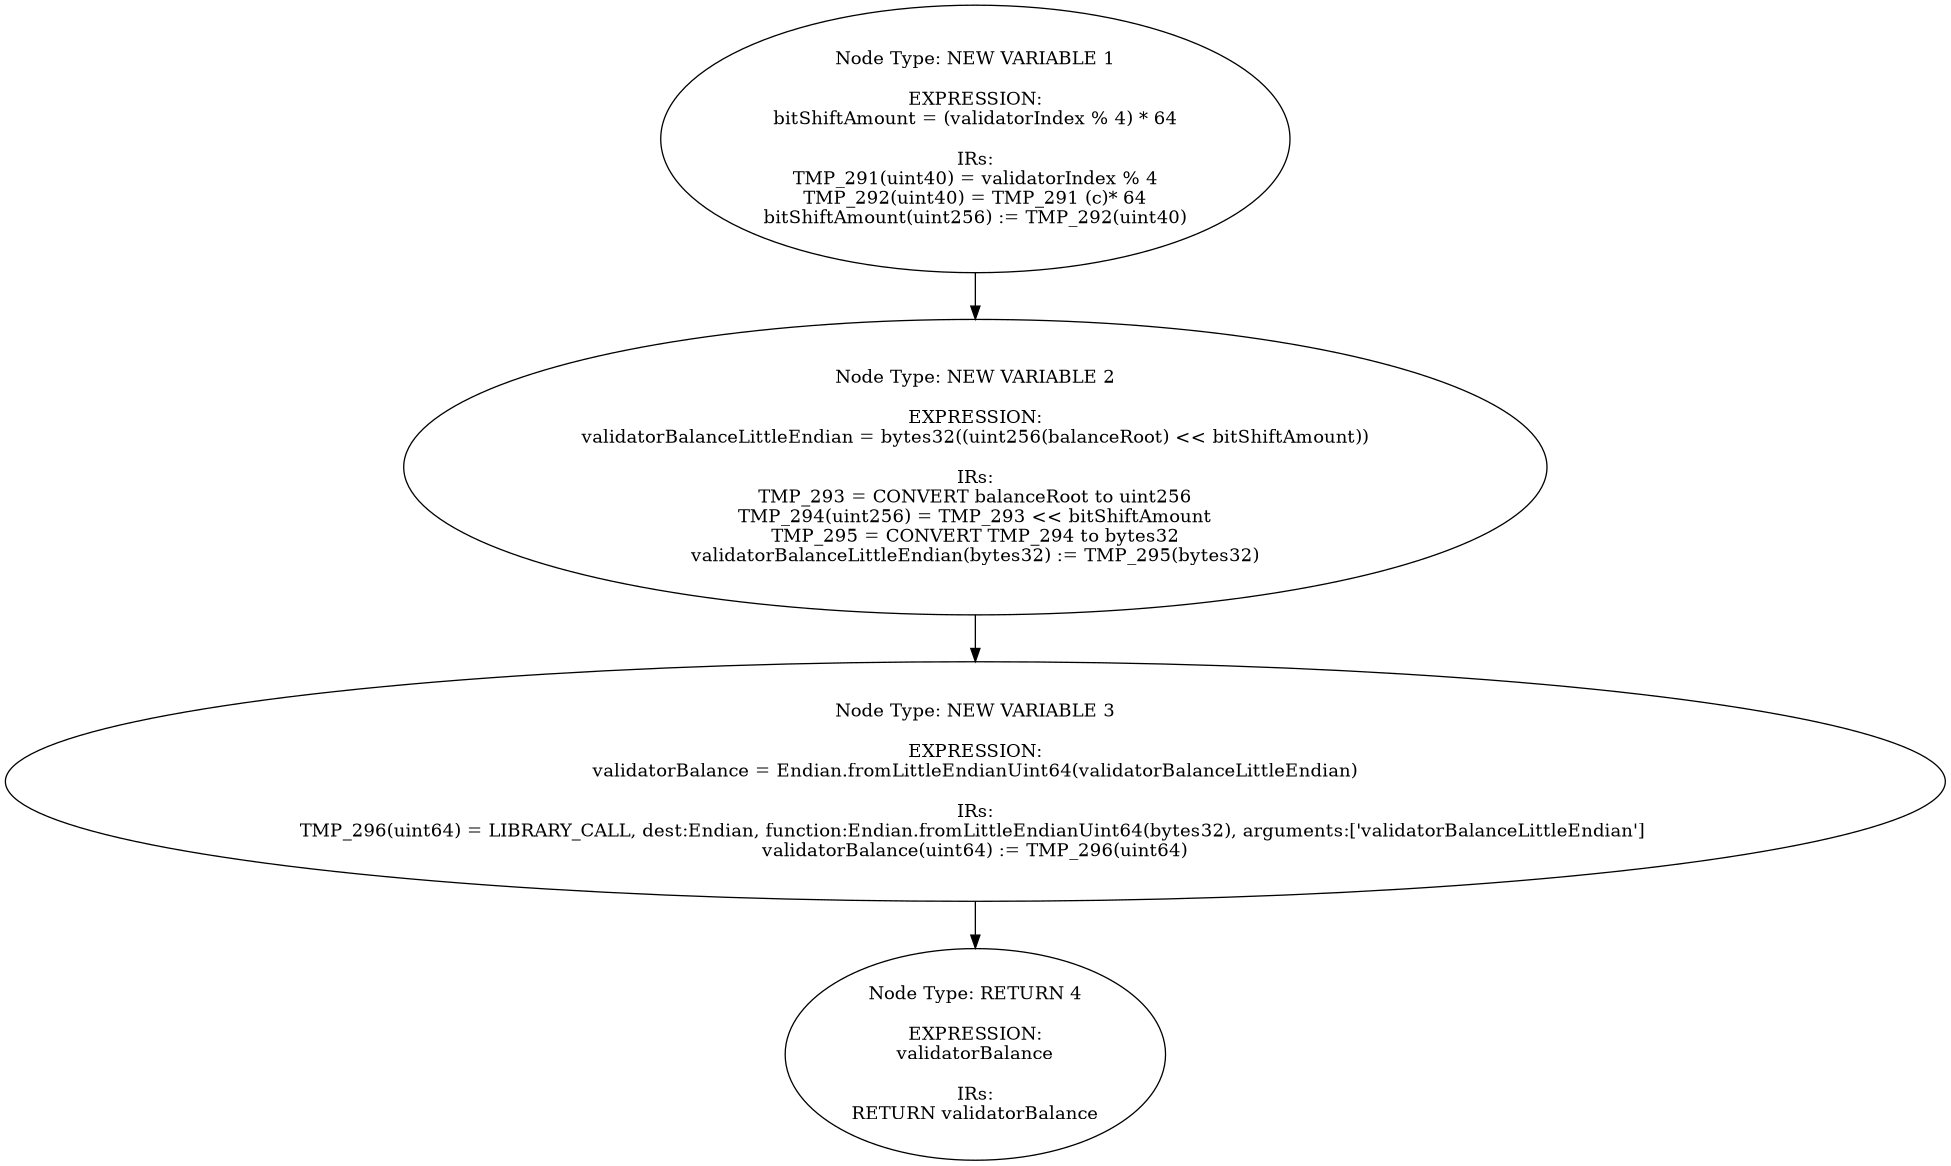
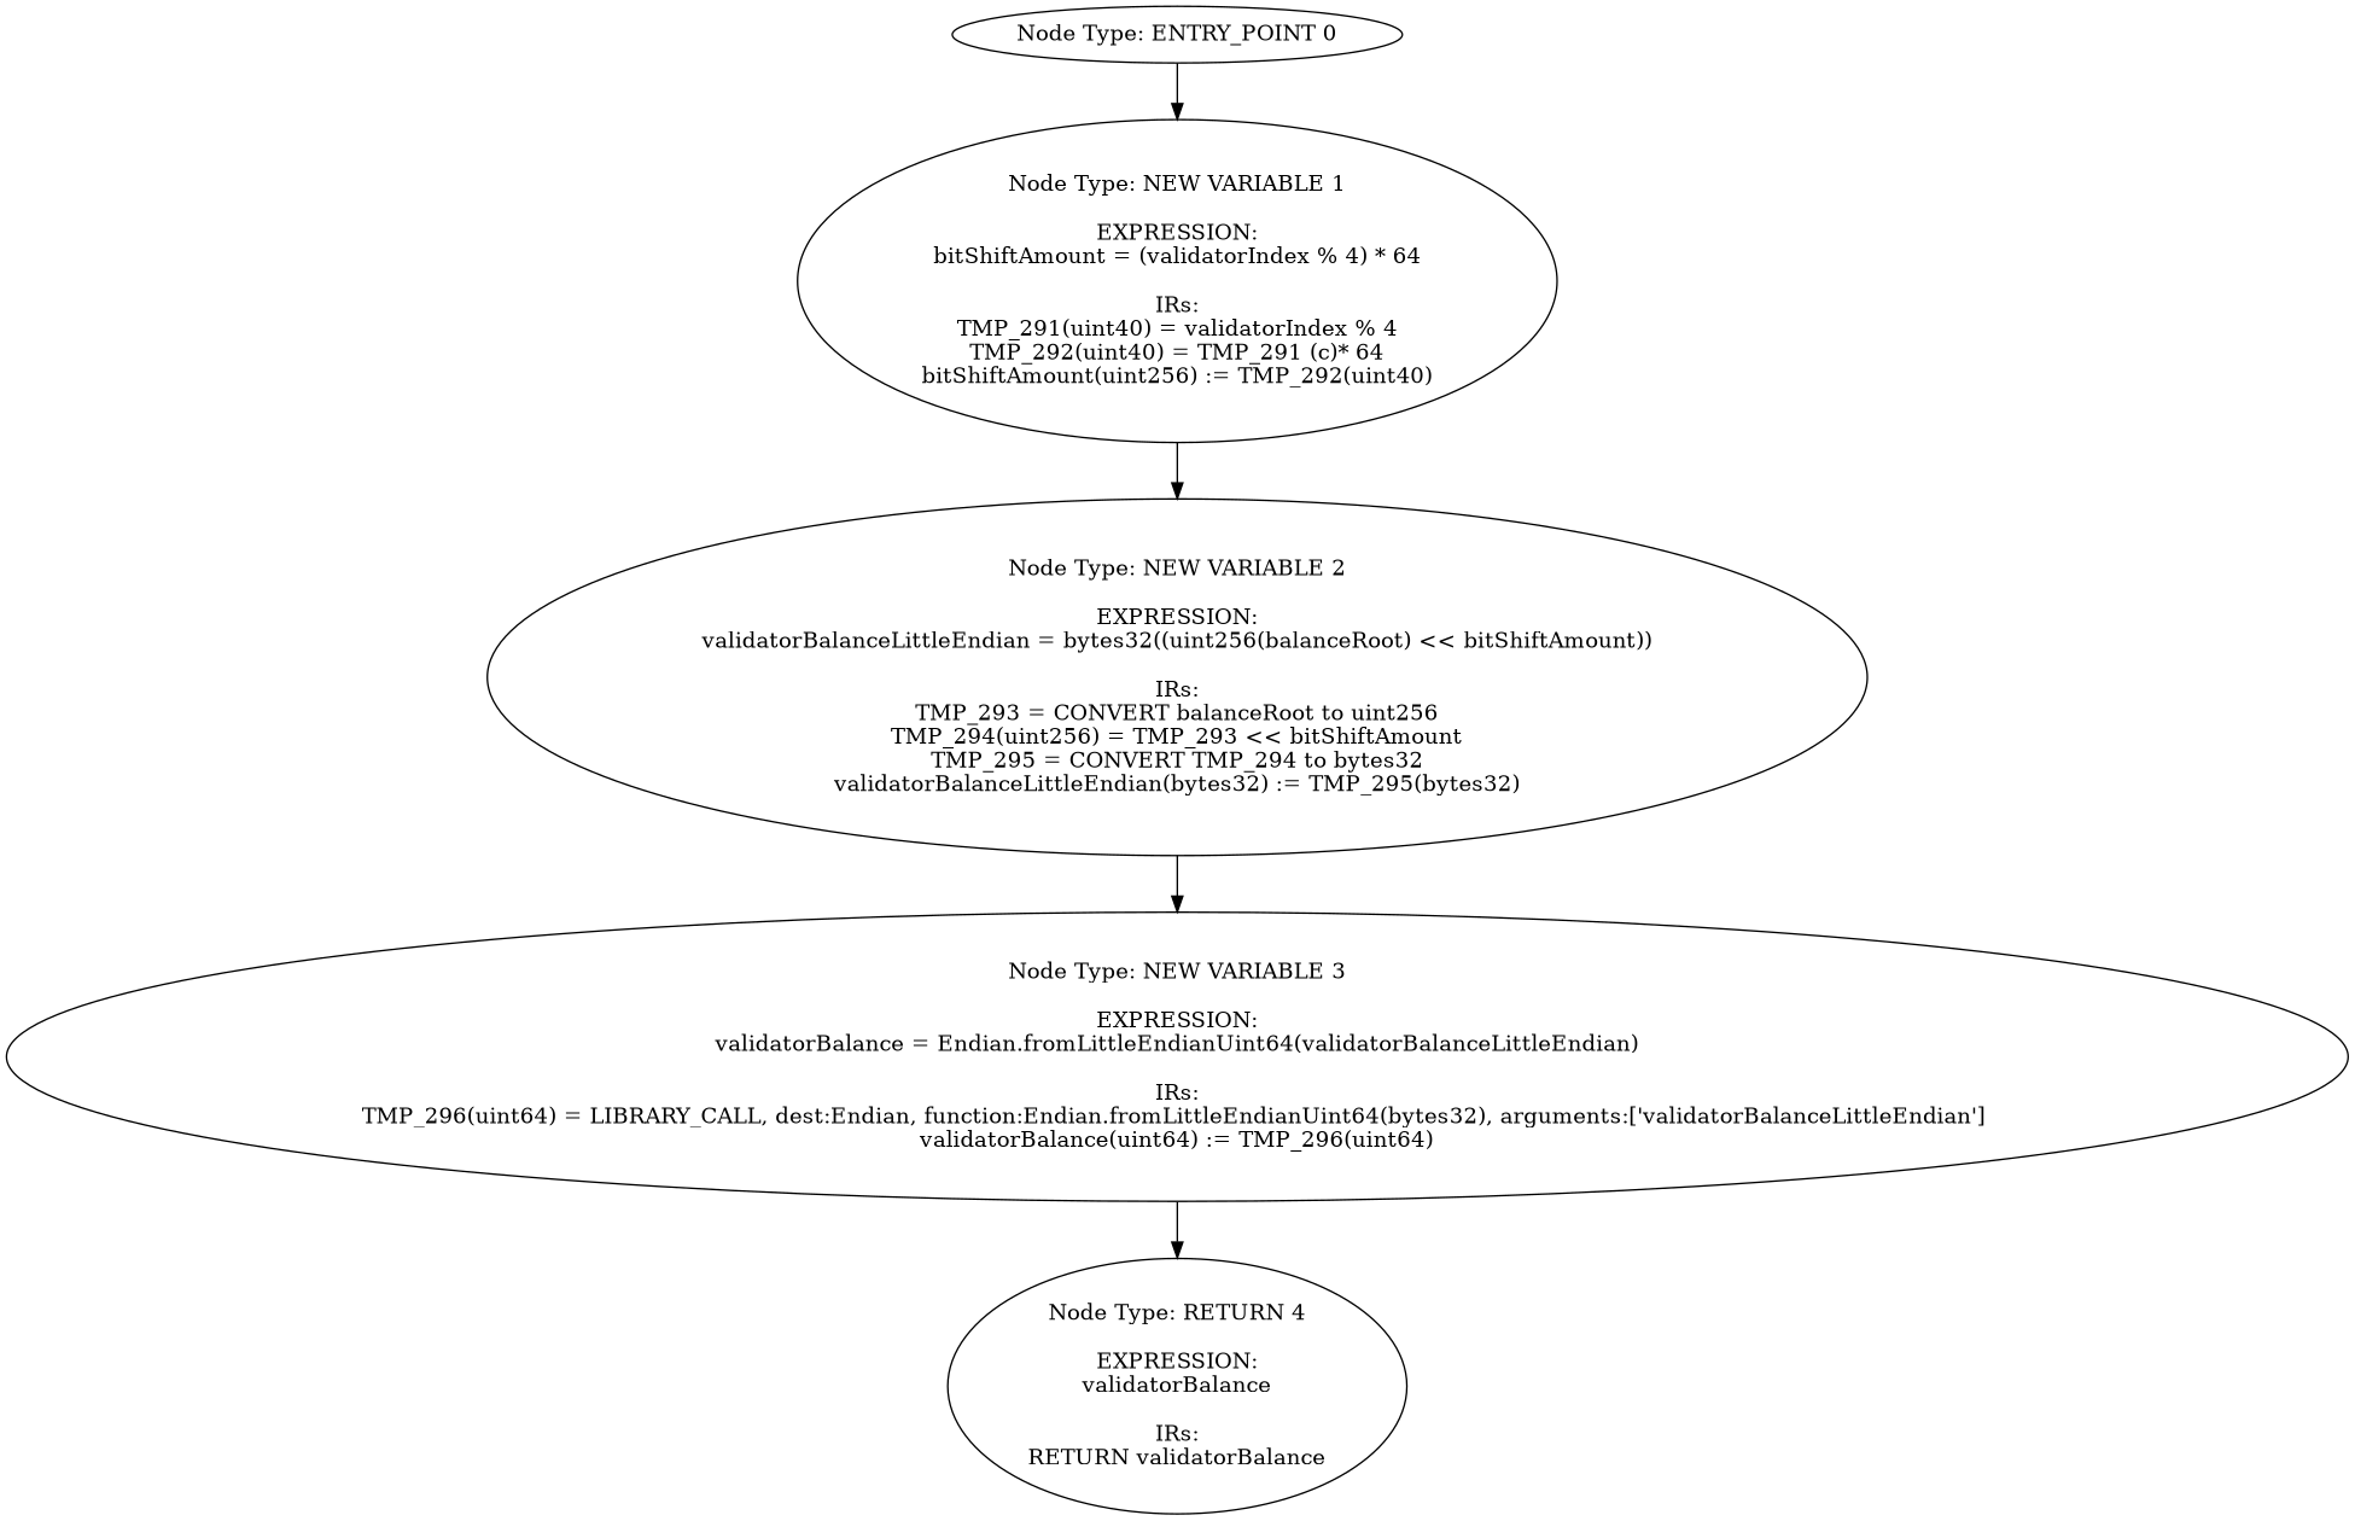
  digraph {
+   n1 [label="Node Type: ENTRY_POINT 0\n"]
    n2 [label="Node Type: NEW VARIABLE 1\n\nEXPRESSION:\nbitShiftAmount = (validatorIndex % 4) * 64\n\nIRs:\nTMP_291(uint40) = validatorIndex % 4\nTMP_292(uint40) = TMP_291 (c)* 64\nbitShiftAmount(uint256) := TMP_292(uint40)"]
    n3 [label="Node Type: NEW VARIABLE 2\n\nEXPRESSION:\nvalidatorBalanceLittleEndian = bytes32((uint256(balanceRoot) << bitShiftAmount))\n\nIRs:\nTMP_293 = CONVERT balanceRoot to uint256\nTMP_294(uint256) = TMP_293 << bitShiftAmount\nTMP_295 = CONVERT TMP_294 to bytes32\nvalidatorBalanceLittleEndian(bytes32) := TMP_295(bytes32)"]
    n4 [label="Node Type: NEW VARIABLE 3\n\nEXPRESSION:\nvalidatorBalance = Endian.fromLittleEndianUint64(validatorBalanceLittleEndian)\n\nIRs:\nTMP_296(uint64) = LIBRARY_CALL, dest:Endian, function:Endian.fromLittleEndianUint64(bytes32), arguments:['validatorBalanceLittleEndian'] \nvalidatorBalance(uint64) := TMP_296(uint64)"]
    n5 [label="Node Type: RETURN 4\n\nEXPRESSION:\nvalidatorBalance\n\nIRs:\nRETURN validatorBalance"]
+   n1 -> n2
    n2 -> n3
    n3 -> n4
    n4 -> n5
  }
